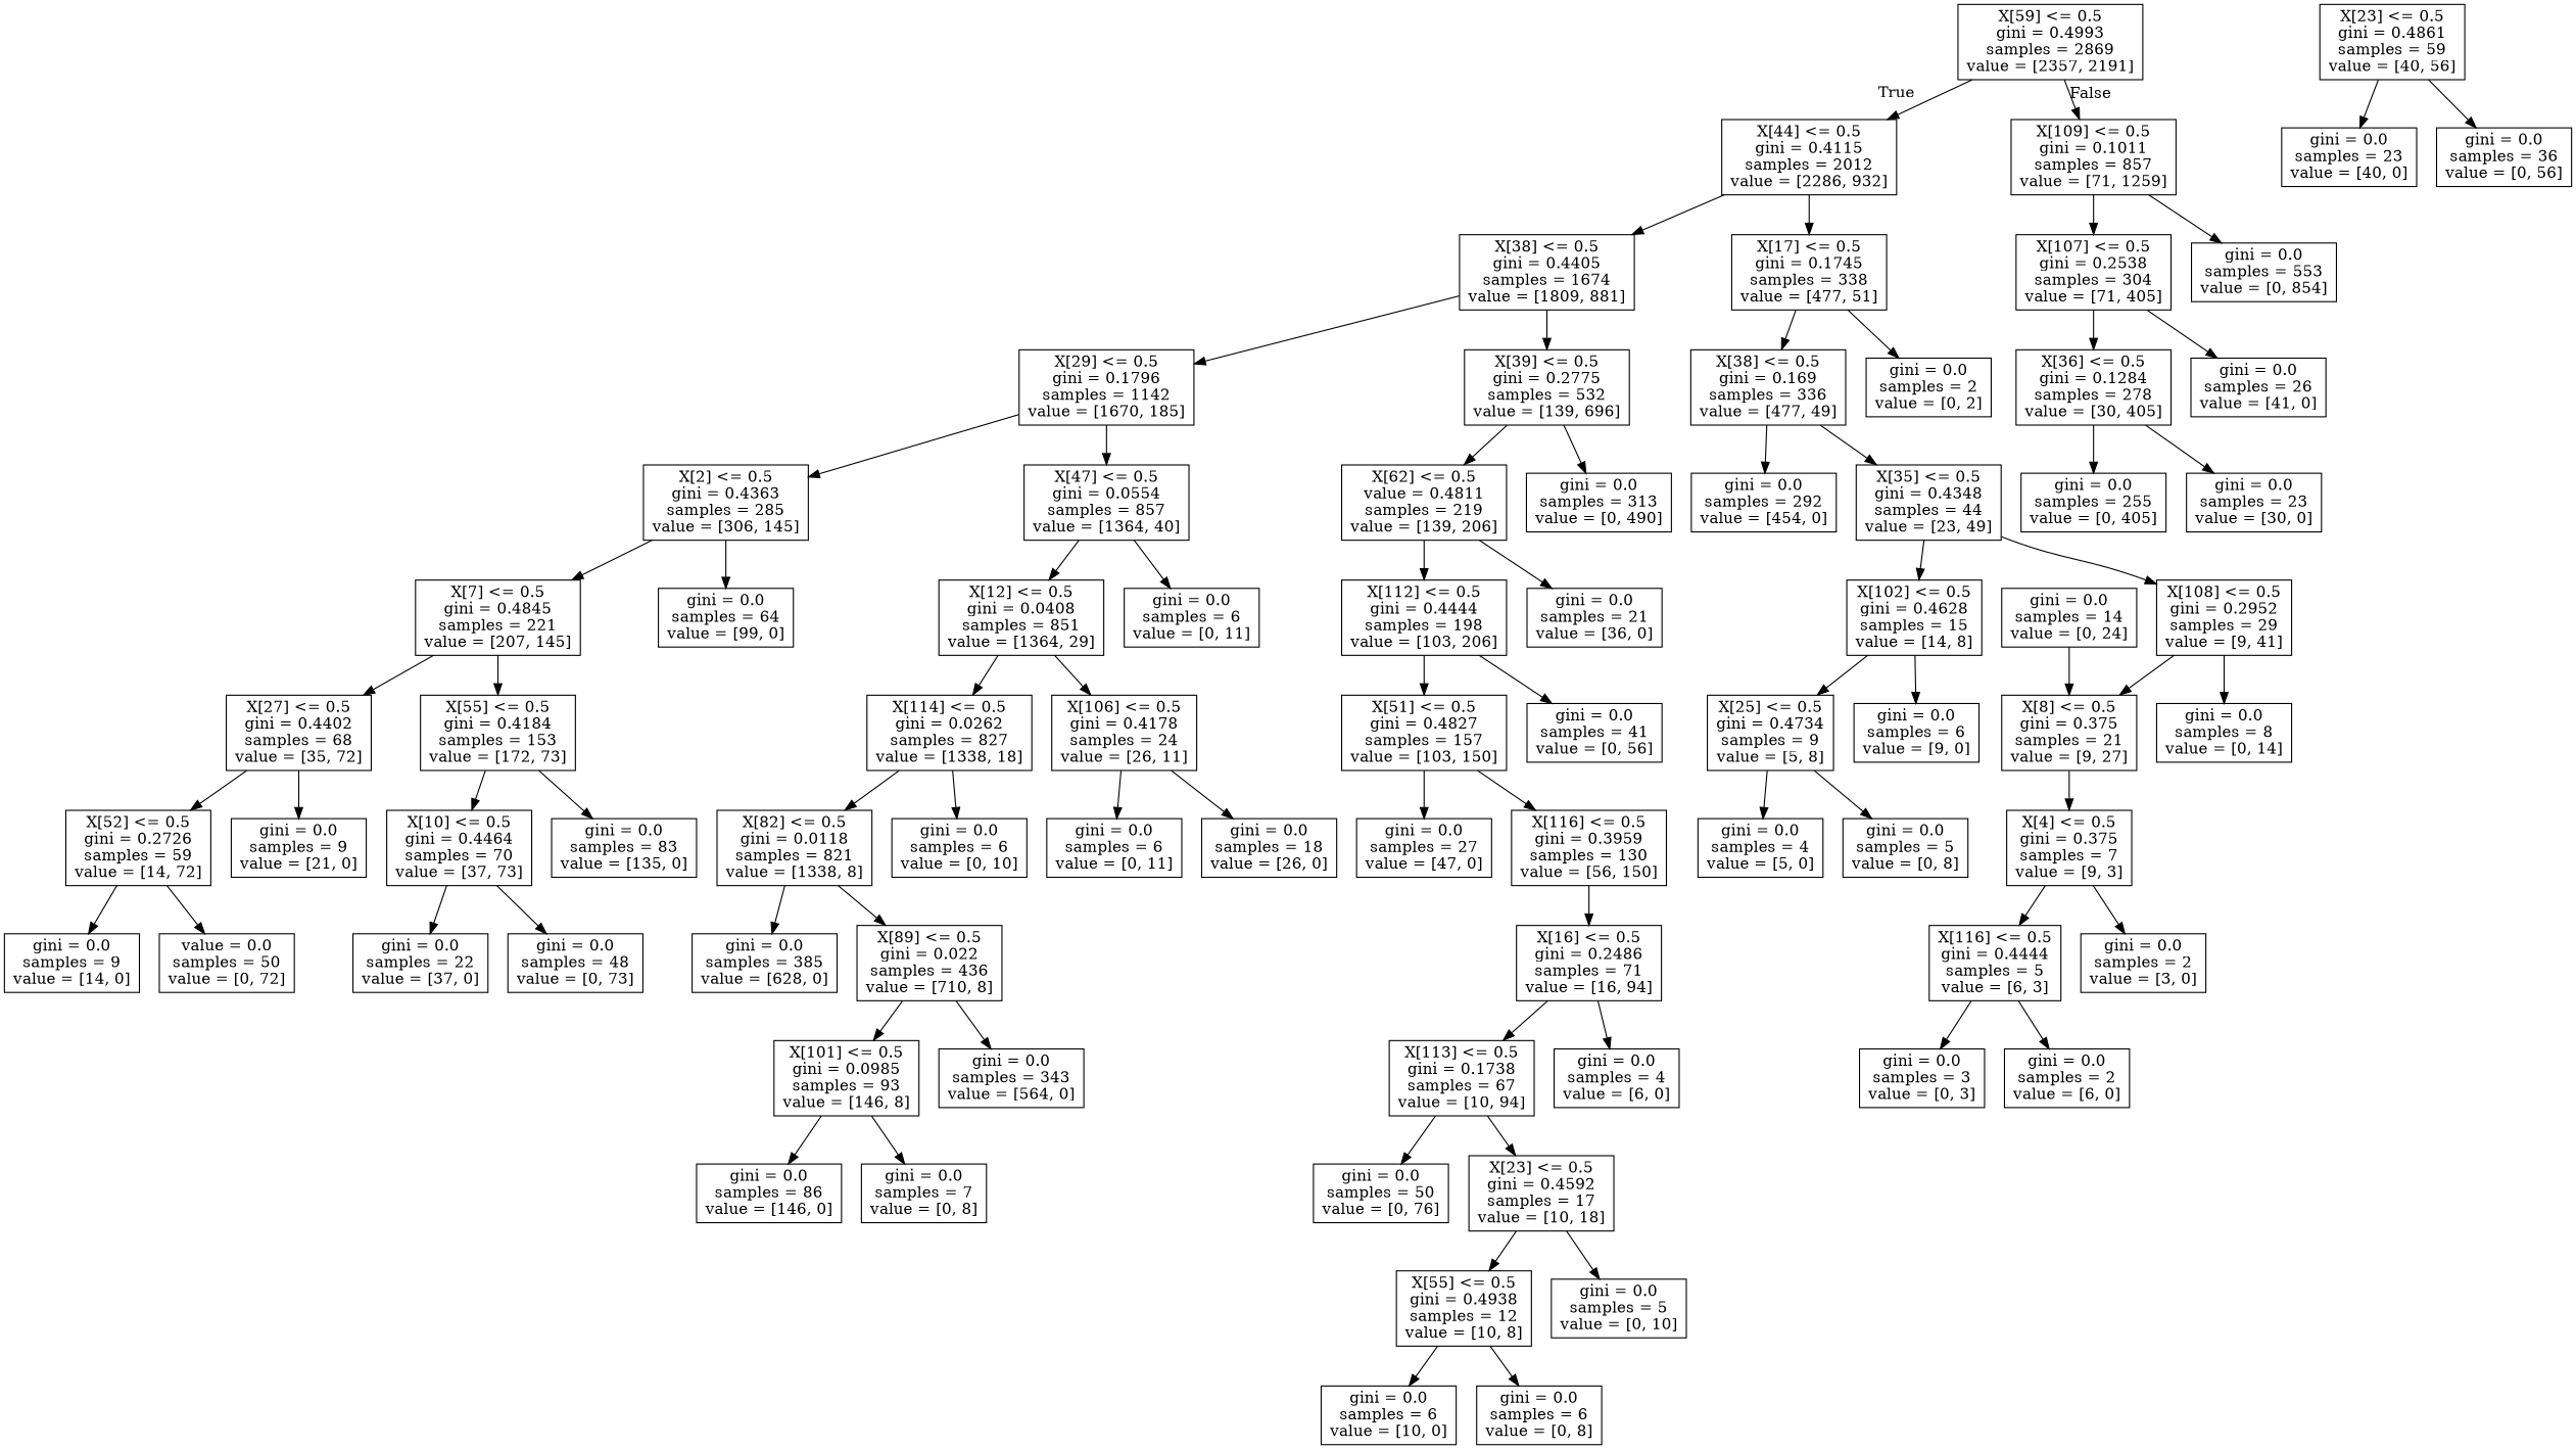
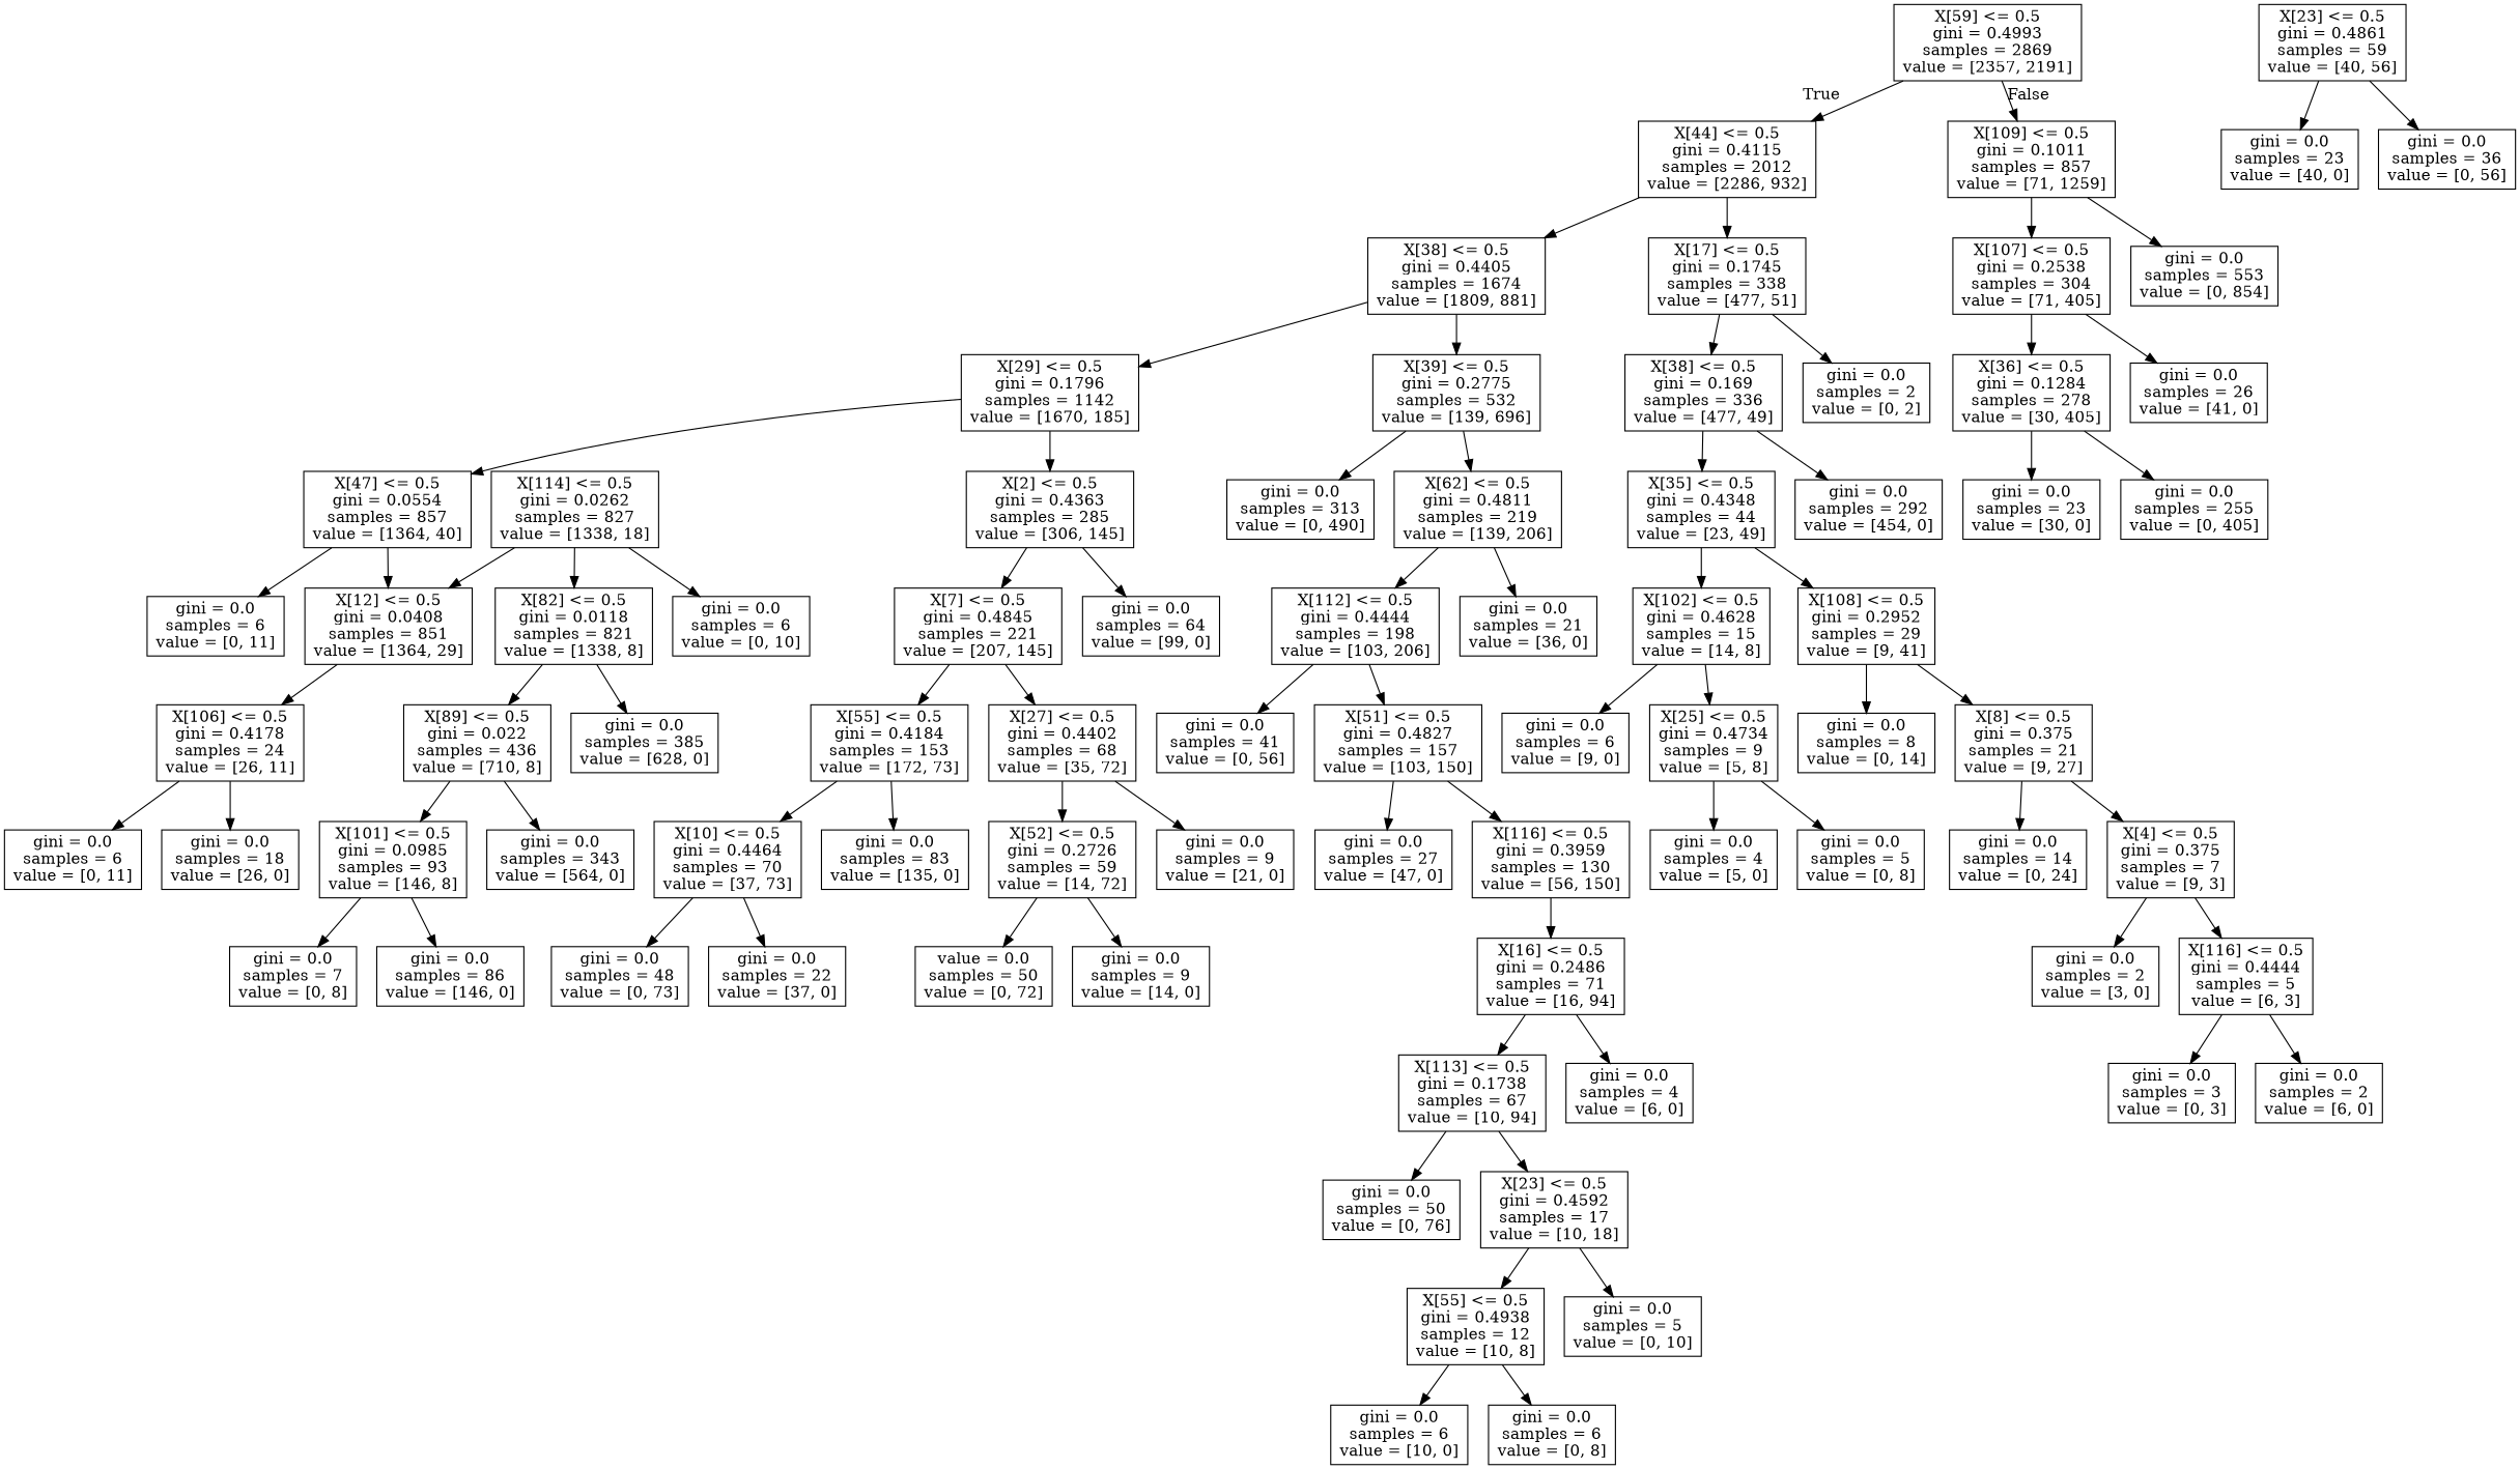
  digraph {
    node [shape=box]
    n1 [label="X[59] <= 0.5\ngini = 0.4993\nsamples = 2869\nvalue = [2357, 2191]"]
    n2 [label="X[44] <= 0.5\ngini = 0.4115\nsamples = 2012\nvalue = [2286, 932]"]
    n3 [label="X[109] <= 0.5\ngini = 0.1011\nsamples = 857\nvalue = [71, 1259]"]
    n4 [label="X[38] <= 0.5\ngini = 0.4405\nsamples = 1674\nvalue = [1809, 881]"]
    n5 [label="X[17] <= 0.5\ngini = 0.1745\nsamples = 338\nvalue = [477, 51]"]
    n6 [label="X[107] <= 0.5\ngini = 0.2538\nsamples = 304\nvalue = [71, 405]"]
    n7 [label="gini = 0.0\nsamples = 553\nvalue = [0, 854]"]
    n8 [label="X[29] <= 0.5\ngini = 0.1796\nsamples = 1142\nvalue = [1670, 185]"]
    n9 [label="X[39] <= 0.5\ngini = 0.2775\nsamples = 532\nvalue = [139, 696]"]
    n10 [label="X[38] <= 0.5\ngini = 0.169\nsamples = 336\nvalue = [477, 49]"]
    n11 [label="gini = 0.0\nsamples = 2\nvalue = [0, 2]"]
    n12 [label="X[2] <= 0.5\ngini = 0.4363\nsamples = 285\nvalue = [306, 145]"]
    n13 [label="X[47] <= 0.5\ngini = 0.0554\nsamples = 857\nvalue = [1364, 40]"]
-   n14 [label="X[62] <= 0.5\nvalue = 0.4811\nsamples = 219\nvalue = [139, 206]"]
+   n14 [label="X[62] <= 0.5\ngini = 0.4811\nsamples = 219\nvalue = [139, 206]"]
    n15 [label="gini = 0.0\nsamples = 313\nvalue = [0, 490]"]
    n16 [label="X[7] <= 0.5\ngini = 0.4845\nsamples = 221\nvalue = [207, 145]"]
    n17 [label="gini = 0.0\nsamples = 64\nvalue = [99, 0]"]
    n18 [label="X[12] <= 0.5\ngini = 0.0408\nsamples = 851\nvalue = [1364, 29]"]
    n19 [label="gini = 0.0\nsamples = 6\nvalue = [0, 11]"]
    n20 [label="X[27] <= 0.5\ngini = 0.4402\nsamples = 68\nvalue = [35, 72]"]
    n21 [label="X[55] <= 0.5\ngini = 0.4184\nsamples = 153\nvalue = [172, 73]"]
    n22 [label="X[52] <= 0.5\ngini = 0.2726\nsamples = 59\nvalue = [14, 72]"]
    n23 [label="gini = 0.0\nsamples = 9\nvalue = [21, 0]"]
    n24 [label="X[10] <= 0.5\ngini = 0.4464\nsamples = 70\nvalue = [37, 73]"]
    n25 [label="gini = 0.0\nsamples = 83\nvalue = [135, 0]"]
    n26 [label="gini = 0.0\nsamples = 9\nvalue = [14, 0]"]
    n27 [label="value = 0.0\nsamples = 50\nvalue = [0, 72]"]
    n28 [label="gini = 0.0\nsamples = 22\nvalue = [37, 0]"]
    n29 [label="gini = 0.0\nsamples = 48\nvalue = [0, 73]"]
    n30 [label="X[114] <= 0.5\ngini = 0.0262\nsamples = 827\nvalue = [1338, 18]"]
    n31 [label="X[106] <= 0.5\ngini = 0.4178\nsamples = 24\nvalue = [26, 11]"]
    n32 [label="X[82] <= 0.5\ngini = 0.0118\nsamples = 821\nvalue = [1338, 8]"]
    n33 [label="gini = 0.0\nsamples = 6\nvalue = [0, 10]"]
    n34 [label="gini = 0.0\nsamples = 6\nvalue = [0, 11]"]
    n35 [label="gini = 0.0\nsamples = 18\nvalue = [26, 0]"]
    n36 [label="gini = 0.0\nsamples = 385\nvalue = [628, 0]"]
    n37 [label="X[89] <= 0.5\ngini = 0.022\nsamples = 436\nvalue = [710, 8]"]
    n38 [label="X[101] <= 0.5\ngini = 0.0985\nsamples = 93\nvalue = [146, 8]"]
    n39 [label="gini = 0.0\nsamples = 343\nvalue = [564, 0]"]
    n40 [label="gini = 0.0\nsamples = 86\nvalue = [146, 0]"]
    n41 [label="gini = 0.0\nsamples = 7\nvalue = [0, 8]"]
    n42 [label="X[112] <= 0.5\ngini = 0.4444\nsamples = 198\nvalue = [103, 206]"]
    n43 [label="gini = 0.0\nsamples = 21\nvalue = [36, 0]"]
    n44 [label="X[51] <= 0.5\ngini = 0.4827\nsamples = 157\nvalue = [103, 150]"]
    n45 [label="gini = 0.0\nsamples = 41\nvalue = [0, 56]"]
    n46 [label="gini = 0.0\nsamples = 27\nvalue = [47, 0]"]
    n47 [label="X[116] <= 0.5\ngini = 0.3959\nsamples = 130\nvalue = [56, 150]"]
    n48 [label="X[16] <= 0.5\ngini = 0.2486\nsamples = 71\nvalue = [16, 94]"]
    n49 [label="X[113] <= 0.5\ngini = 0.1738\nsamples = 67\nvalue = [10, 94]"]
    n50 [label="gini = 0.0\nsamples = 4\nvalue = [6, 0]"]
    n51 [label="X[23] <= 0.5\ngini = 0.4861\nsamples = 59\nvalue = [40, 56]"]
    n52 [label="gini = 0.0\nsamples = 23\nvalue = [40, 0]"]
    n53 [label="gini = 0.0\nsamples = 36\nvalue = [0, 56]"]
    n54 [label="gini = 0.0\nsamples = 50\nvalue = [0, 76]"]
    n55 [label="X[23] <= 0.5\ngini = 0.4592\nsamples = 17\nvalue = [10, 18]"]
    n56 [label="X[55] <= 0.5\ngini = 0.4938\nsamples = 12\nvalue = [10, 8]"]
    n57 [label="gini = 0.0\nsamples = 5\nvalue = [0, 10]"]
    n58 [label="gini = 0.0\nsamples = 6\nvalue = [10, 0]"]
    n59 [label="gini = 0.0\nsamples = 6\nvalue = [0, 8]"]
    n60 [label="gini = 0.0\nsamples = 292\nvalue = [454, 0]"]
    n61 [label="X[35] <= 0.5\ngini = 0.4348\nsamples = 44\nvalue = [23, 49]"]
    n62 [label="X[102] <= 0.5\ngini = 0.4628\nsamples = 15\nvalue = [14, 8]"]
    n63 [label="X[108] <= 0.5\ngini = 0.2952\nsamples = 29\nvalue = [9, 41]"]
    n64 [label="X[25] <= 0.5\ngini = 0.4734\nsamples = 9\nvalue = [5, 8]"]
    n65 [label="gini = 0.0\nsamples = 6\nvalue = [9, 0]"]
    n66 [label="X[8] <= 0.5\ngini = 0.375\nsamples = 21\nvalue = [9, 27]"]
    n67 [label="gini = 0.0\nsamples = 8\nvalue = [0, 14]"]
    n68 [label="gini = 0.0\nsamples = 4\nvalue = [5, 0]"]
    n69 [label="gini = 0.0\nsamples = 5\nvalue = [0, 8]"]
    n70 [label="gini = 0.0\nsamples = 14\nvalue = [0, 24]"]
    n71 [label="X[4] <= 0.5\ngini = 0.375\nsamples = 7\nvalue = [9, 3]"]
    n72 [label="X[116] <= 0.5\ngini = 0.4444\nsamples = 5\nvalue = [6, 3]"]
    n73 [label="gini = 0.0\nsamples = 2\nvalue = [3, 0]"]
    n74 [label="gini = 0.0\nsamples = 3\nvalue = [0, 3]"]
    n75 [label="gini = 0.0\nsamples = 2\nvalue = [6, 0]"]
    n76 [label="X[36] <= 0.5\ngini = 0.1284\nsamples = 278\nvalue = [30, 405]"]
    n77 [label="gini = 0.0\nsamples = 26\nvalue = [41, 0]"]
    n78 [label="gini = 0.0\nsamples = 255\nvalue = [0, 405]"]
    n79 [label="gini = 0.0\nsamples = 23\nvalue = [30, 0]"]
    n1 -> n2 [headlabel=True labelangle=45 labeldistance=2.5]
    n1 -> n3 [headlabel=False labelangle=-45 labeldistance=2.5]
    n2 -> n4
    n2 -> n5
    n3 -> n6
    n3 -> n7
    n4 -> n8
    n4 -> n9
    n5 -> n10
    n5 -> n11
    n6 -> n76
    n6 -> n77
    n8 -> n12
    n8 -> n13
    n9 -> n14
    n9 -> n15
    n10 -> n60
    n10 -> n61
    n12 -> n16
    n12 -> n17
    n13 -> n18
    n13 -> n19
    n14 -> n42
    n14 -> n43
    n16 -> n20
    n16 -> n21
-   n18 -> n30
+   n30 -> n18
    n18 -> n31
    n20 -> n22
    n20 -> n23
    n21 -> n24
    n21 -> n25
    n22 -> n26
    n22 -> n27
    n24 -> n28
    n24 -> n29
    n30 -> n32
    n30 -> n33
    n31 -> n34
    n31 -> n35
    n32 -> n36
    n32 -> n37
    n37 -> n38
    n37 -> n39
    n38 -> n40
    n38 -> n41
    n42 -> n44
    n42 -> n45
    n44 -> n46
    n44 -> n47
    n47 -> n48
    n48 -> n49
    n48 -> n50
    n49 -> n54
    n49 -> n55
    n51 -> n52
    n51 -> n53
    n55 -> n56
    n55 -> n57
    n56 -> n58
    n56 -> n59
    n61 -> n62
    n61 -> n63
    n62 -> n64
    n62 -> n65
    n63 -> n66
    n63 -> n67
    n64 -> n68
    n64 -> n69
-   n70 -> n66
+   n66 -> n70
    n66 -> n71
    n71 -> n72
    n71 -> n73
    n72 -> n74
    n72 -> n75
    n76 -> n78
    n76 -> n79
  }
